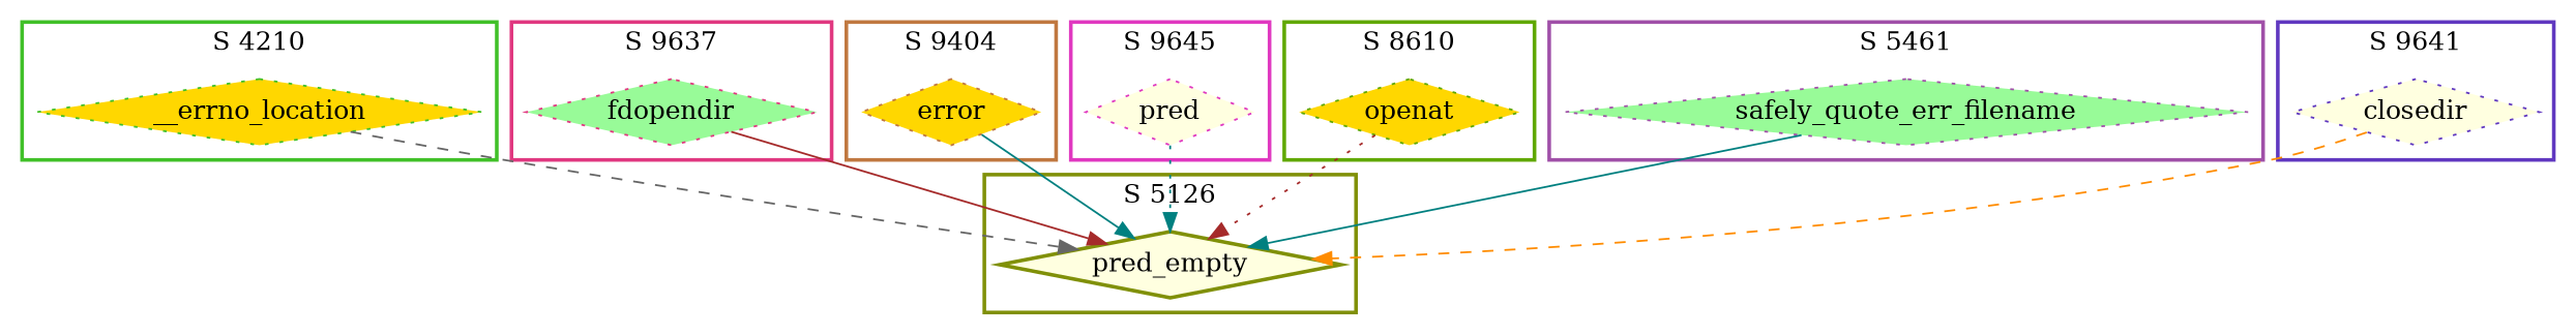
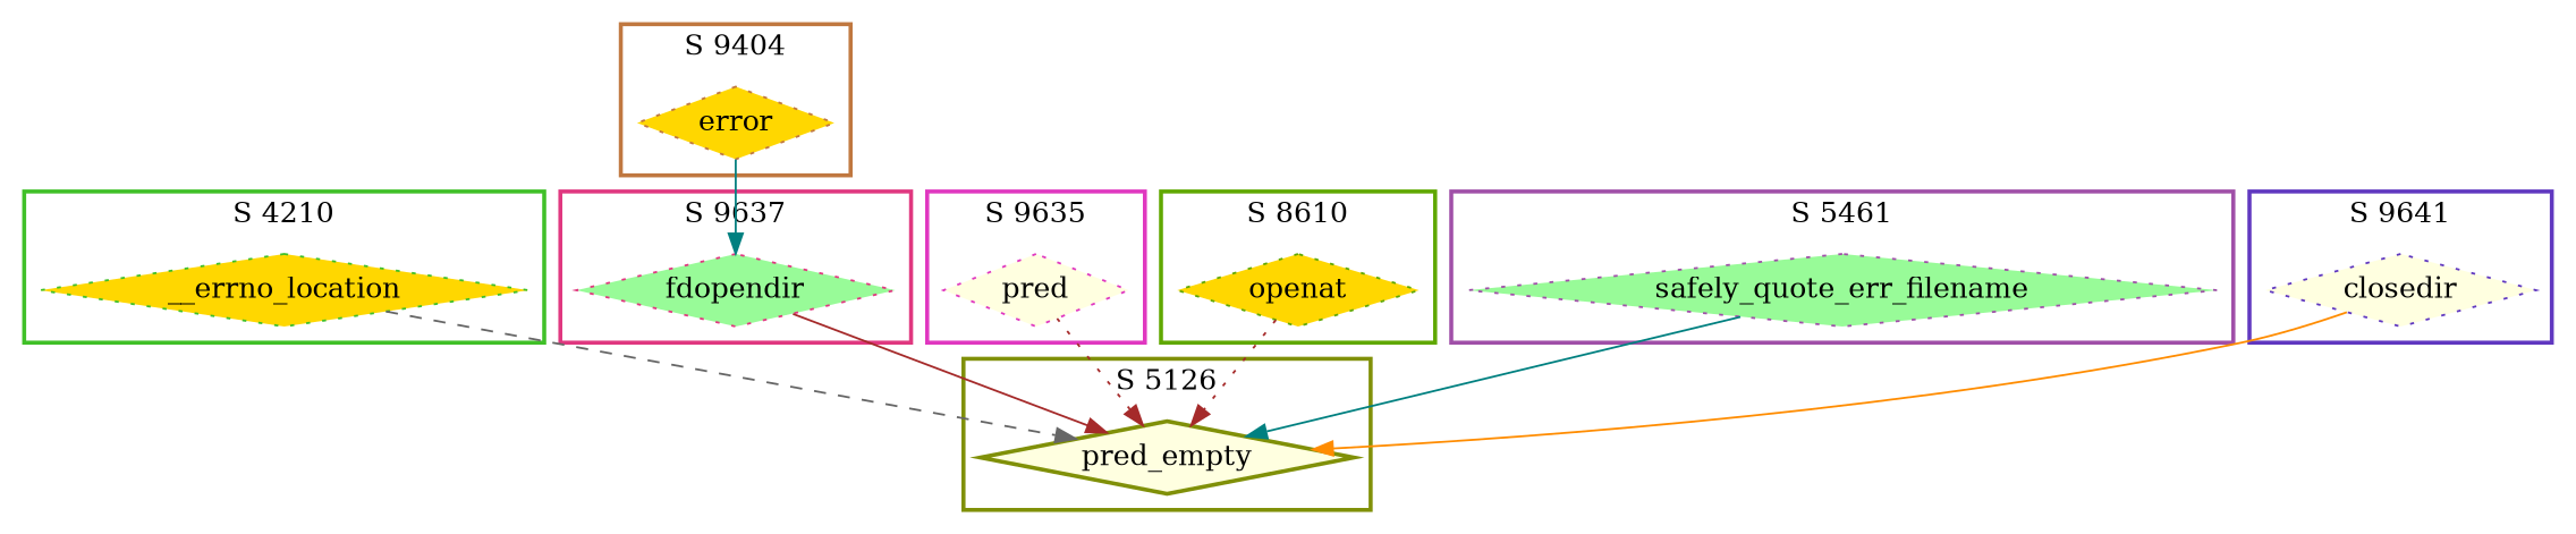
  digraph {
    node [fillcolor=gold shape=diamond style="dotted,filled"]
    edge [color=teal style=solid]
    n1 [color="#40C028" label=__errno_location]
    n2 [color="#E03880" fillcolor=palegreen label=fdopendir]
    n3 [color="#C07840" label=error]
    n4 [color="#E038C0" fillcolor=lightyellow label=pred]
    n5 [color="#60A800" label=openat]
    n6 [color="#A050A8" fillcolor=palegreen label=safely_quote_err_filename]
    n7 [color="#809008" fillcolor=lightyellow label=pred_empty style="bold,filled"]
    n8 [color="#6038C0" fillcolor=lightyellow label=closedir]
    subgraph cluster_1 {
      color="#40C028"
      label="S 4210"
      style=bold
      n1
    }
    subgraph cluster_2 {
      color="#E03880"
      label="S 9637"
      style=bold
      n2
    }
    subgraph cluster_3 {
      color="#C07840"
      label="S 9404"
      style=bold
      n3
    }
    subgraph cluster_4 {
      color="#E038C0"
-     label="S 9645"
+     label="S 9635"
      style=bold
      n4
    }
    subgraph cluster_5 {
      color="#60A800"
      label="S 8610"
      style=bold
      n5
    }
    subgraph cluster_6 {
      color="#A050A8"
      label="S 5461"
      style=bold
      n6
    }
    subgraph cluster_7 {
      color="#809008"
      label="S 5126"
      style=bold
      n7
    }
    subgraph cluster_8 {
      color="#6038C0"
      label="S 9641"
      style=bold
      n8
    }
    n1 -> n7 [color=gray40 style=dashed]
    n2 -> n7 [color=brown]
-   n3 -> n7
-   n4 -> n7 [style=dotted]
+   n3 -> n2
+   n4 -> n7 [color=brown style=dotted]
    n5 -> n7 [color=brown style=dotted]
    n6 -> n7
-   n8 -> n7 [color=darkorange style=dashed]
+   n8 -> n7 [color=darkorange]
  }
